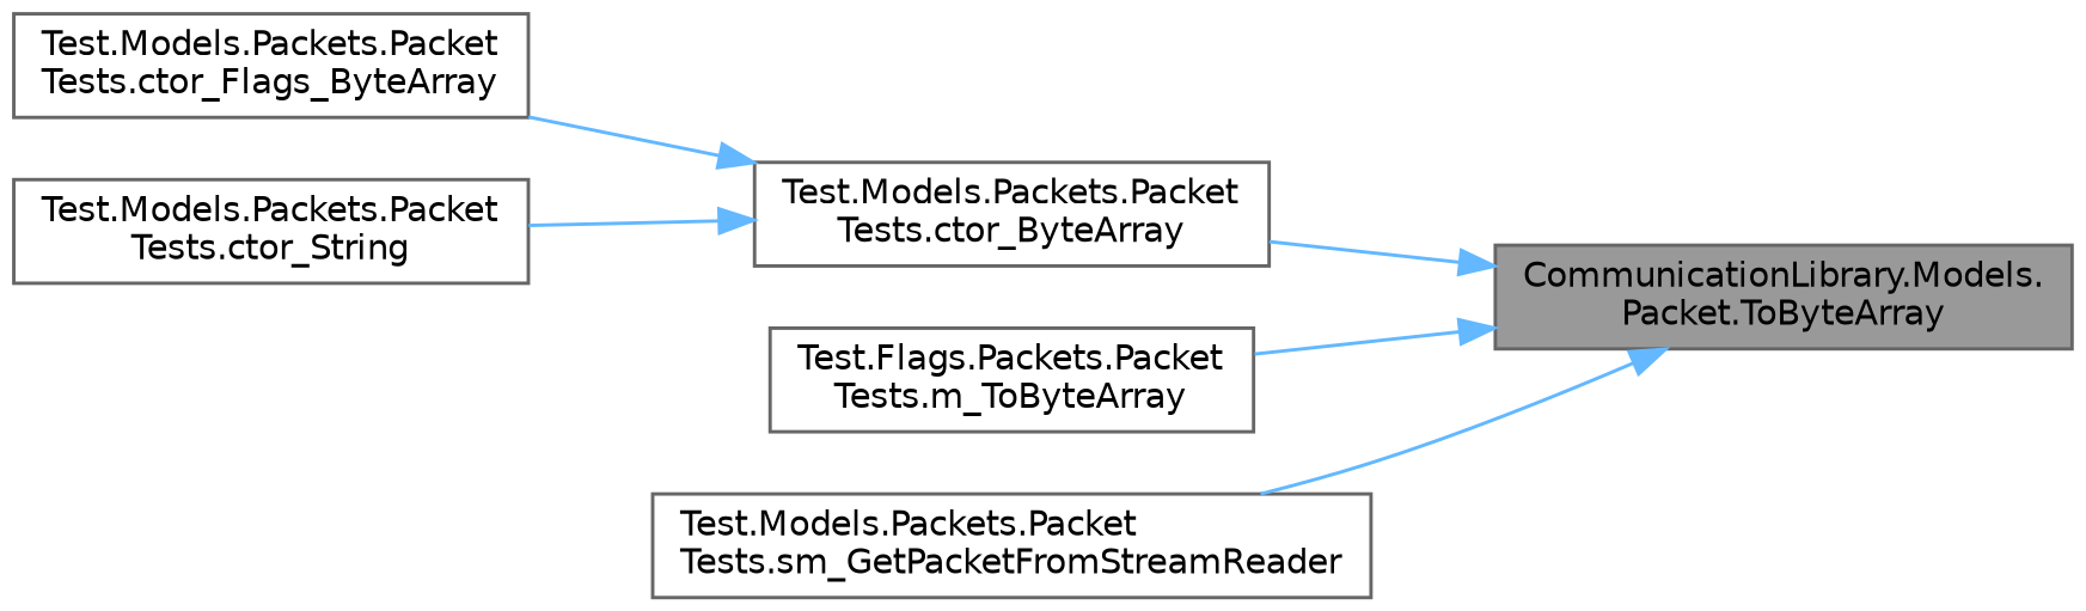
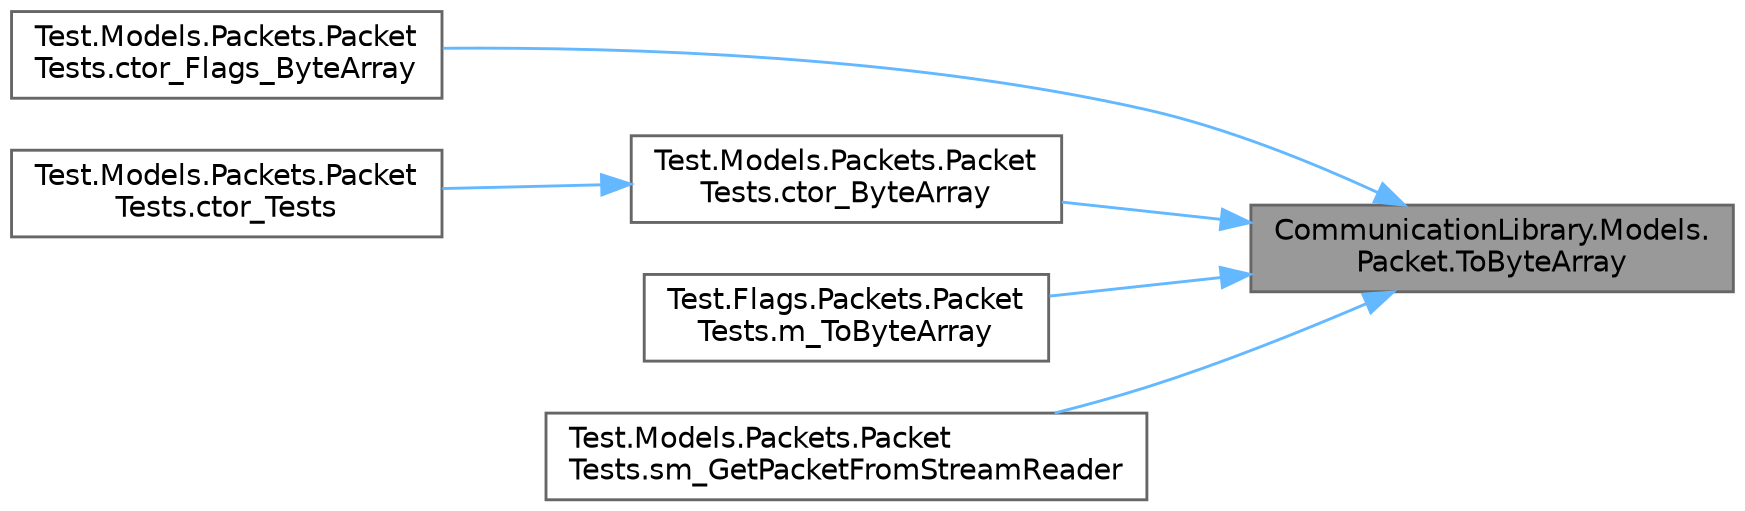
  digraph {
    rankdir=RL
    node [color=grey40 fillcolor=white fontname=Helvetica fontsize=10 shape=box style=filled]
    edge [color=steelblue1 dir=back fontname=Helvetica fontsize=10 labelfontname=Helvetica labelfontsize=10 style=solid]
    n1 [color=gray40 fillcolor=grey60 fontcolor=black height=0.2 label="CommunicationLibrary.Models.\lPacket.ToByteArray" width=0.4]
    n2 [height=0.2 label="Test.Models.Packets.Packet\lTests.ctor_ByteArray" width=0.4]
    n3 [height=0.2 label="Test.Models.Packets.Packet\lTests.ctor_Flags_ByteArray" width=0.4]
    n4 [height=0.2 label="Test.Flags.Packets.Packet\lTests.m_ToByteArray" width=0.4]
    n5 [height=0.2 label="Test.Models.Packets.Packet\lTests.sm_GetPacketFromStreamReader" width=0.4]
-   n6 [height=0.2 label="Test.Models.Packets.Packet\lTests.ctor_String" width=0.4]
+   n6 [height=0.2 label="Test.Models.Packets.Packet\lTests.ctor_Tests" width=0.4]
    n1 -> n2
-   n2 -> n3
+   n1 -> n3
    n1 -> n4
    n1 -> n5
    n2 -> n6
  }
